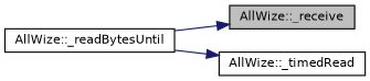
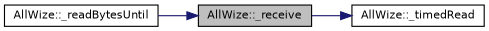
  digraph {
    rankdir=LR
    node [color=black fillcolor=white fontname=Helvetica fontsize=10 shape=record style=filled]
    edge [color=midnightblue fontname=Helvetica fontsize=10 labelfontname=Helvetica labelfontsize=10 style=solid]
    n1 [fillcolor=grey75 fontcolor=black height=0.2 label="AllWize::_receive" width=0.4]
    n2 [height=0.2 label="AllWize::_readBytesUntil" width=0.4]
    n3 [height=0.2 label="AllWize::_timedRead" width=0.4]
    n2 -> n1
-   n2 -> n3
+   n1 -> n3
  }
